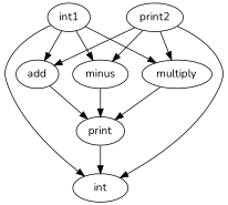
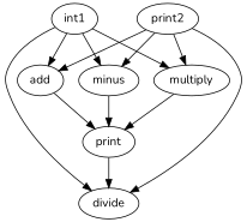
  digraph {
    fontname=Nunito
    node [fontname=Nunito]
    edge [fontname=Nunito]
    int1
    add
    minus
    multiply
-   divide [label=int]
+   divide
    print
    n7 [label=print2]
    int1 -> add
    int1 -> minus
    int1 -> multiply
    int1 -> divide
    add -> print
    minus -> print
    multiply -> print
    print -> divide
    n7 -> add
    n7 -> minus
    n7 -> multiply
    n7 -> divide
  }
